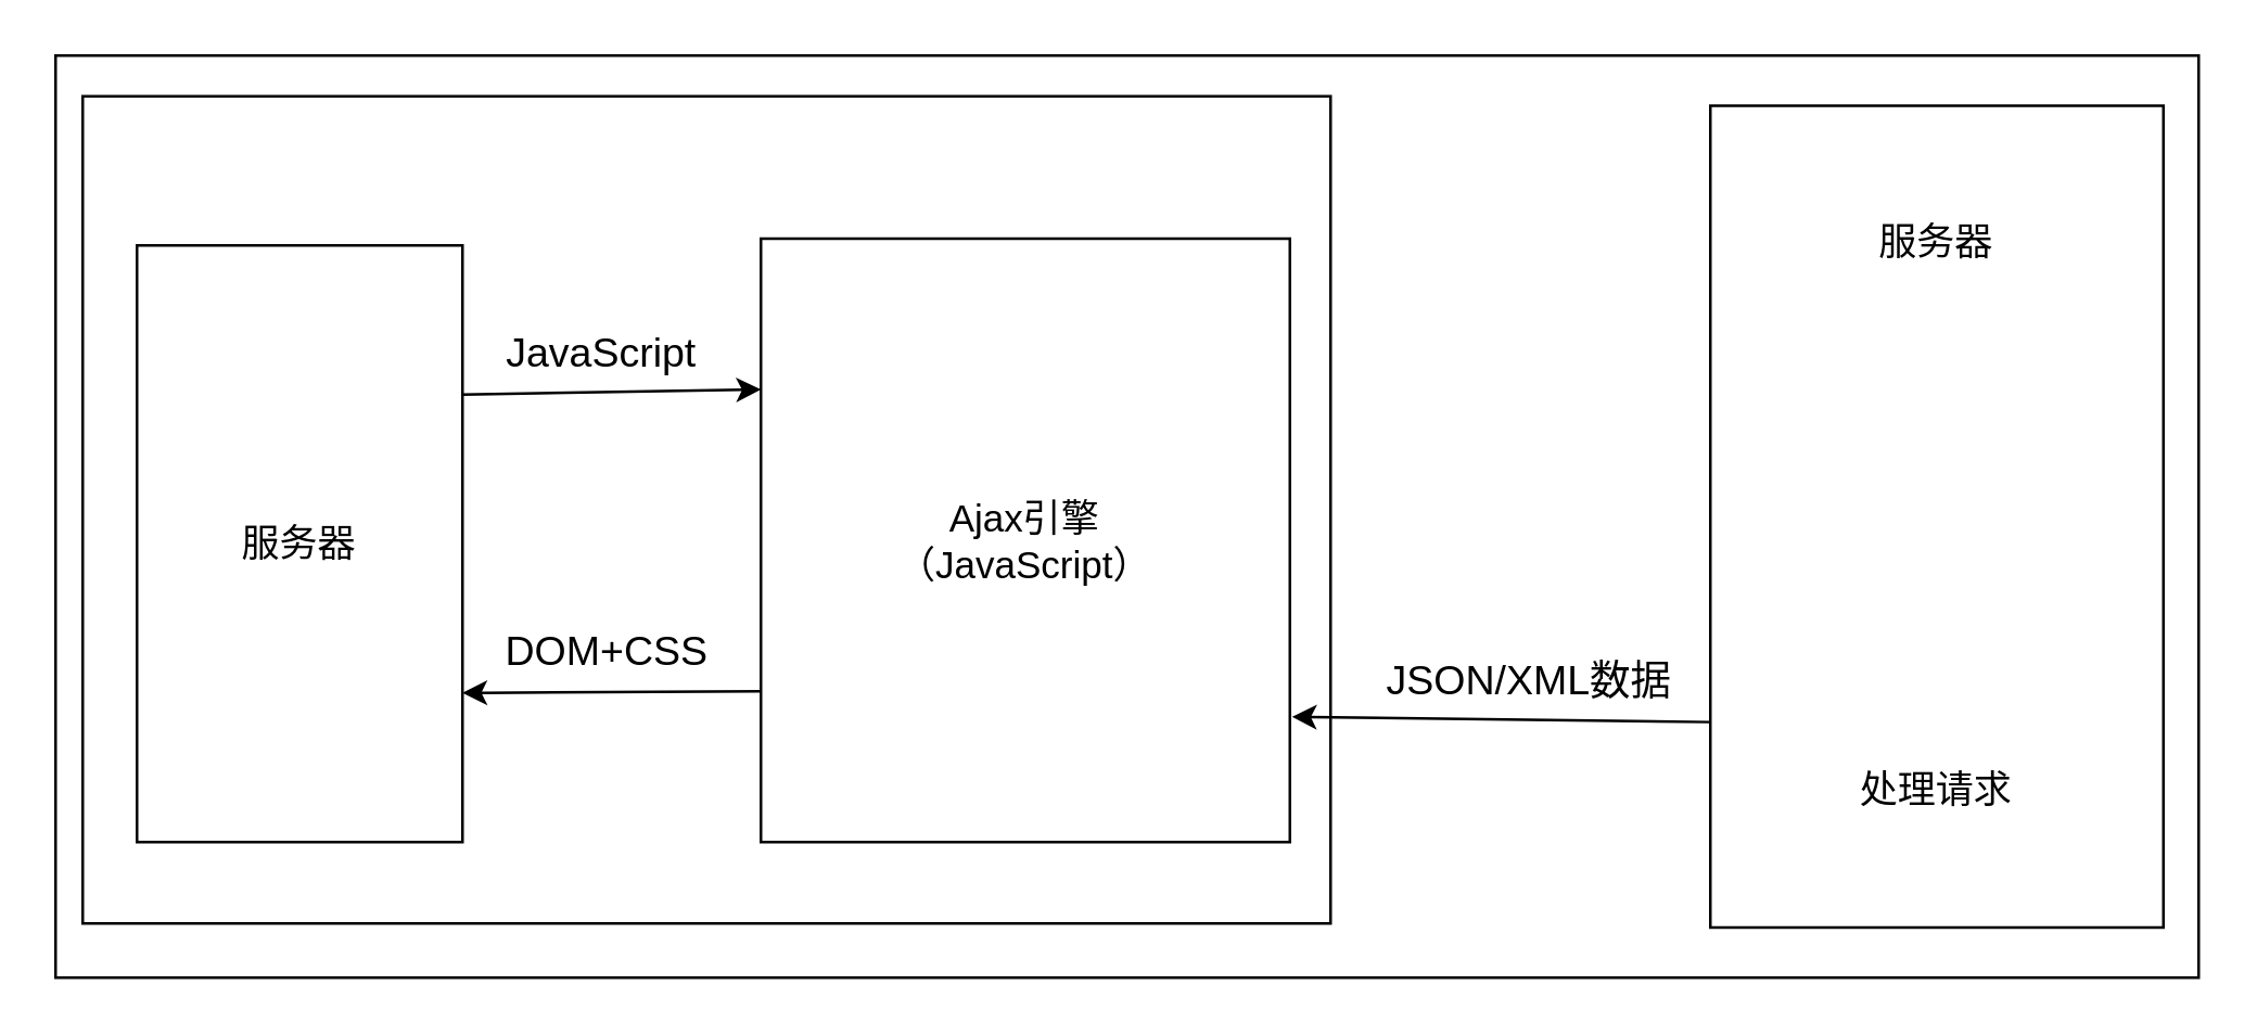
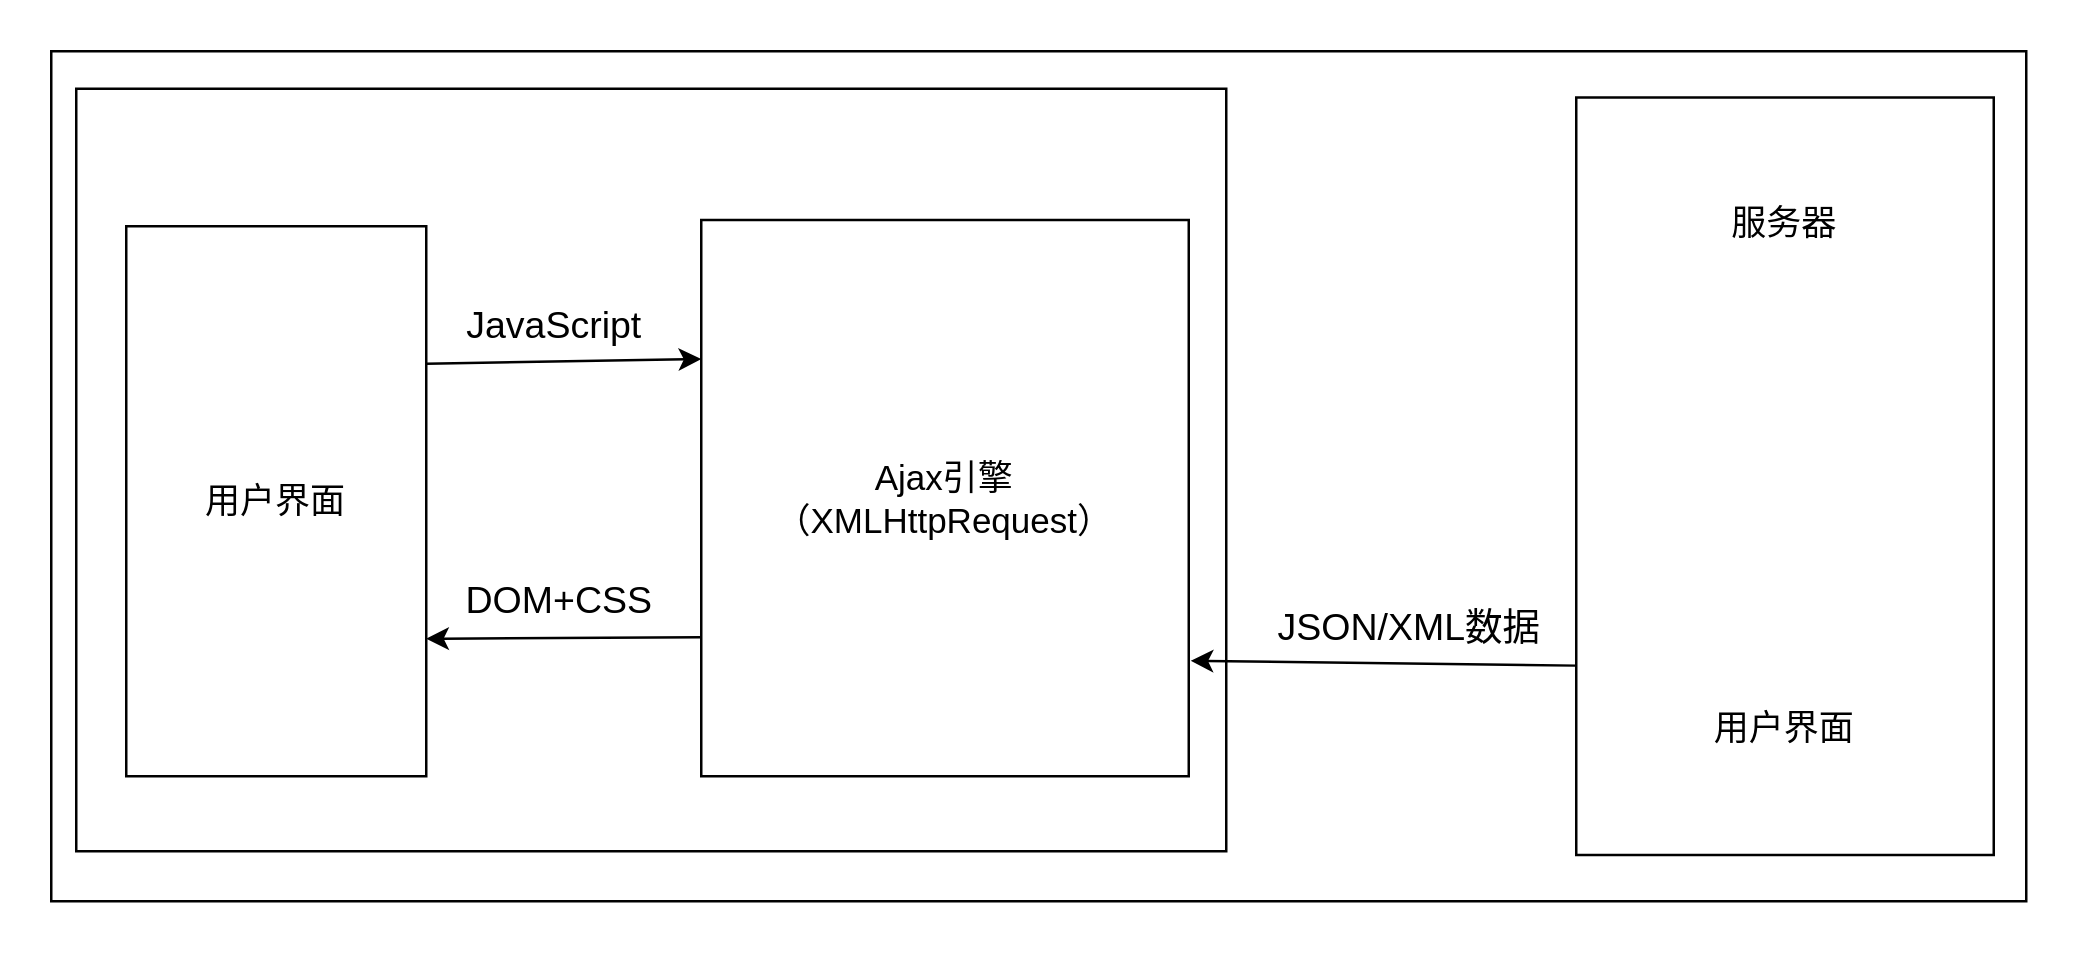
  <mxCell id="0" />
  <mxCell id="1" parent="0" />
  <mxCell id="2" value="" style="rounded=0;whiteSpace=wrap;html=1;" vertex="1" parent="1"><mxGeometry x="20" y="20" width="790" height="340" as="geometry" /></mxCell>
  <mxCell id="3" value="" style="rounded=0;whiteSpace=wrap;html=1;" vertex="1" parent="1"><mxGeometry x="30" y="35" width="460" height="305" as="geometry" /></mxCell>
  <mxCell id="4" style="edgeStyle=none;html=1;exitX=0;exitY=0.75;exitDx=0;exitDy=0;fontSize=15;entryX=1.004;entryY=0.815;entryDx=0;entryDy=0;entryPerimeter=0;" edge="1" parent="1" source="6"><mxGeometry relative="1" as="geometry"><mxPoint x="630" y="260.75" as="sourcePoint" /><mxPoint x="475.78" y="263.837" as="targetPoint" /></mxGeometry></mxCell>
  <mxCell id="5" value="JSON/XML数据" style="edgeLabel;html=1;align=center;verticalAlign=middle;resizable=0;points=[];fontSize=15;" vertex="1" connectable="0" parent="4"><mxGeometry x="-0.249" y="-3" relative="1" as="geometry"><mxPoint x="-10" y="-13" as="offset" /></mxGeometry></mxCell>
- <mxCell id="6" value="&lt;font style=&quot;font-size: 14px;&quot;&gt;服务器&lt;br&gt;&lt;br&gt;&lt;br&gt;&lt;br&gt;&lt;br&gt;&lt;br&gt;&lt;br&gt;&lt;br&gt;&lt;br&gt;&lt;br&gt;&lt;br&gt;&lt;br&gt;处理请求&lt;/font&gt;" style="rounded=0;whiteSpace=wrap;html=1;" vertex="1" parent="1"><mxGeometry x="630" y="38.5" width="167" height="303" as="geometry" /></mxCell>
+ <mxCell id="6" value="&lt;font style=&quot;font-size: 14px;&quot;&gt;服务器&lt;br&gt;&lt;br&gt;&lt;br&gt;&lt;br&gt;&lt;br&gt;&lt;br&gt;&lt;br&gt;&lt;br&gt;&lt;br&gt;&lt;br&gt;&lt;br&gt;&lt;br&gt;用户界面&lt;/font&gt;" style="rounded=0;whiteSpace=wrap;html=1;" vertex="1" parent="1"><mxGeometry x="630" y="38.5" width="167" height="303" as="geometry" /></mxCell>
  <mxCell id="7" style="edgeStyle=none;html=1;exitX=1;exitY=0.25;exitDx=0;exitDy=0;entryX=0;entryY=0.25;entryDx=0;entryDy=0;fontSize=15;" edge="1" parent="1" source="9" target="12"><mxGeometry relative="1" as="geometry" /></mxCell>
  <mxCell id="8" value="JavaScript" style="edgeLabel;html=1;align=center;verticalAlign=middle;resizable=0;points=[];fontSize=15;" vertex="1" connectable="0" parent="7"><mxGeometry x="0.253" y="-2" relative="1" as="geometry"><mxPoint x="-19" y="-17" as="offset" /></mxGeometry></mxCell>
- <mxCell id="9" value="&lt;font style=&quot;font-size: 14px;&quot;&gt;服务器&lt;/font&gt;" style="rounded=0;whiteSpace=wrap;html=1;" vertex="1" parent="1"><mxGeometry x="50" y="90" width="120" height="220" as="geometry" /></mxCell>
+ <mxCell id="9" value="&lt;font style=&quot;font-size: 14px;&quot;&gt;用户界面&lt;/font&gt;" style="rounded=0;whiteSpace=wrap;html=1;" vertex="1" parent="1"><mxGeometry x="50" y="90" width="120" height="220" as="geometry" /></mxCell>
  <mxCell id="10" style="edgeStyle=none;html=1;exitX=0;exitY=0.75;exitDx=0;exitDy=0;entryX=1;entryY=0.75;entryDx=0;entryDy=0;fontSize=15;" edge="1" parent="1" source="12" target="9"><mxGeometry relative="1" as="geometry" /></mxCell>
  <mxCell id="11" value="DOM+CSS" style="edgeLabel;html=1;align=center;verticalAlign=middle;resizable=0;points=[];fontSize=15;" vertex="1" connectable="0" parent="10"><mxGeometry x="-0.199" y="1" relative="1" as="geometry"><mxPoint x="-14" y="-17" as="offset" /></mxGeometry></mxCell>
- <mxCell id="12" value="&lt;font style=&quot;font-size: 14px;&quot;&gt;Ajax引擎&lt;br&gt;（JavaScript）&lt;/font&gt;" style="rounded=0;whiteSpace=wrap;html=1;" vertex="1" parent="1"><mxGeometry x="280" y="87.5" width="195" height="222.5" as="geometry" /></mxCell>
+ <mxCell id="12" value="&lt;font style=&quot;font-size: 14px;&quot;&gt;Ajax引擎&lt;br&gt;（XMLHttpRequest）&lt;/font&gt;" style="rounded=0;whiteSpace=wrap;html=1;" vertex="1" parent="1"><mxGeometry x="280" y="87.5" width="195" height="222.5" as="geometry" /></mxCell>
